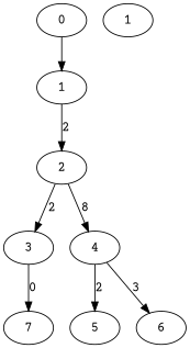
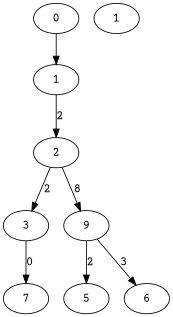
  strict digraph {
    fontname="Courier Prime"
    rankdir=TB
    node [fontname="Courier Prime"]
    edge [fontname="Courier Prime"]
    n1 [label=0]
    n2 [label=1]
    n3 [label=2]
    n4 [label=3]
-   n5 [label=4]
+   n5 [label=9]
    n6 [label=7]
    n7 [label=5]
    n8 [label=6]
    n9 [label=1]
    n1 -> n2
    n2 -> n3 [label=2]
    n3 -> n4 [label=2]
    n3 -> n5 [label=8]
    n4 -> n6 [label=0]
    n5 -> n7 [label=2]
    n5 -> n8 [label=3]
  }
